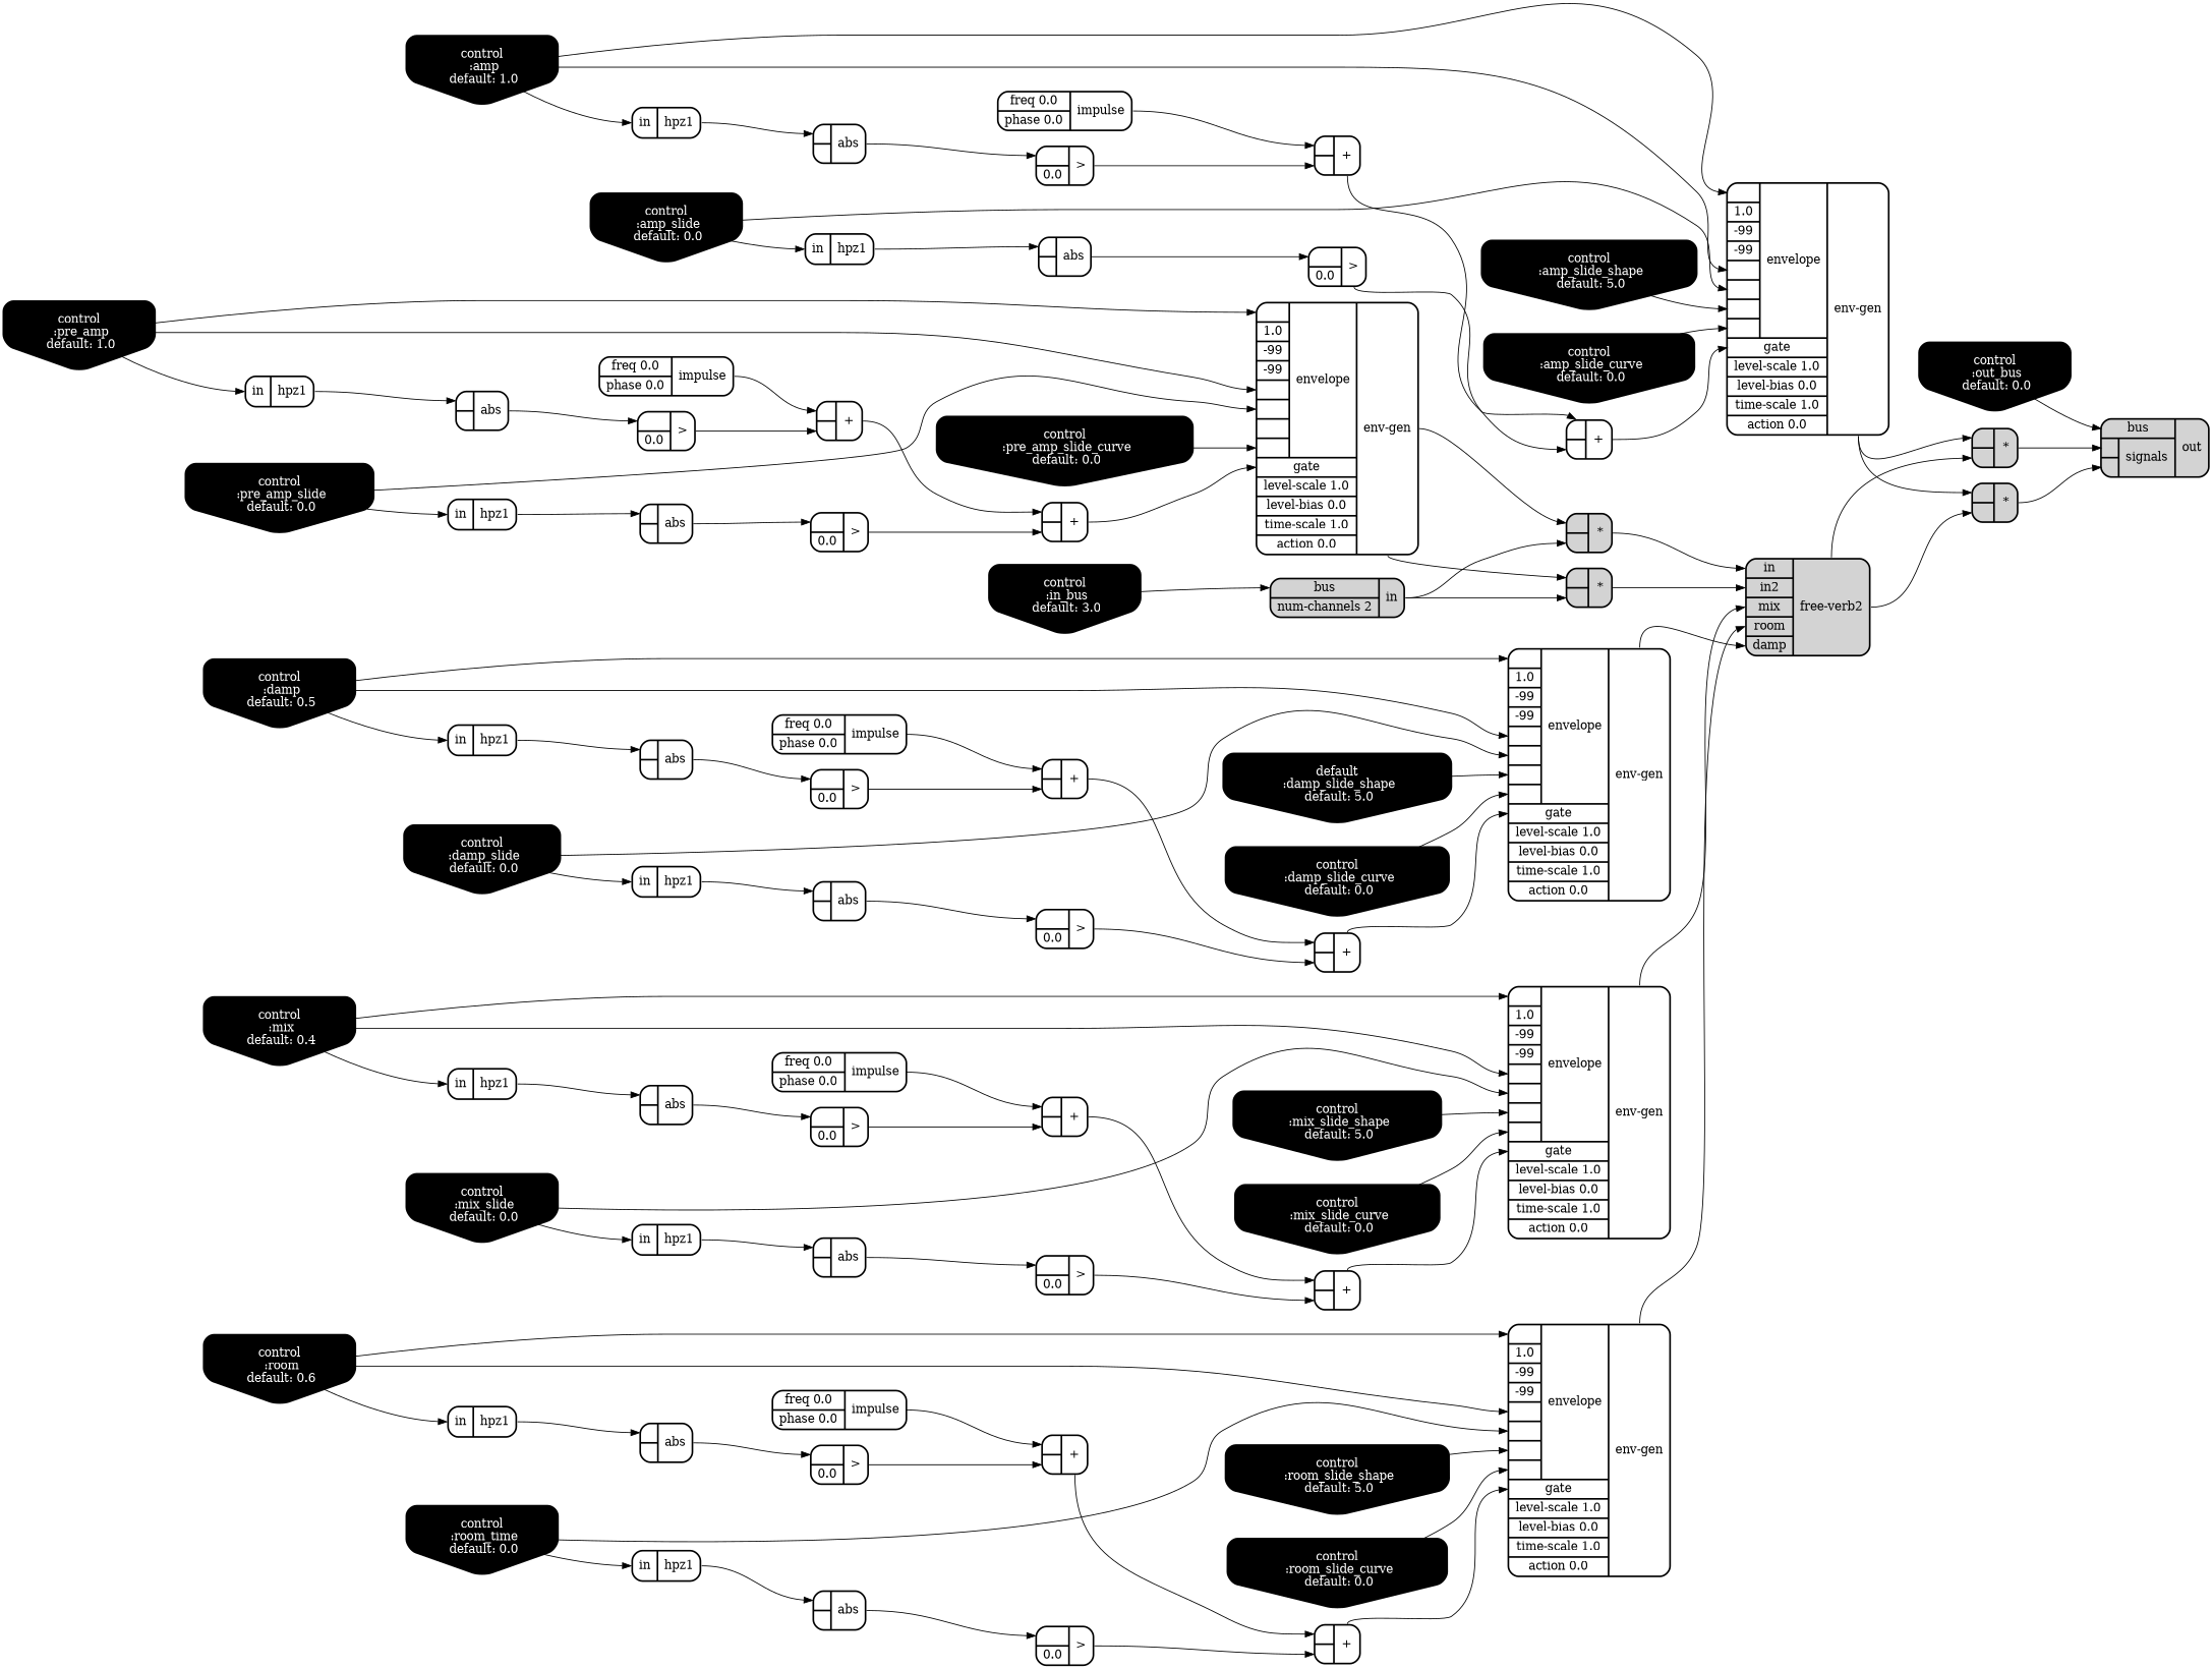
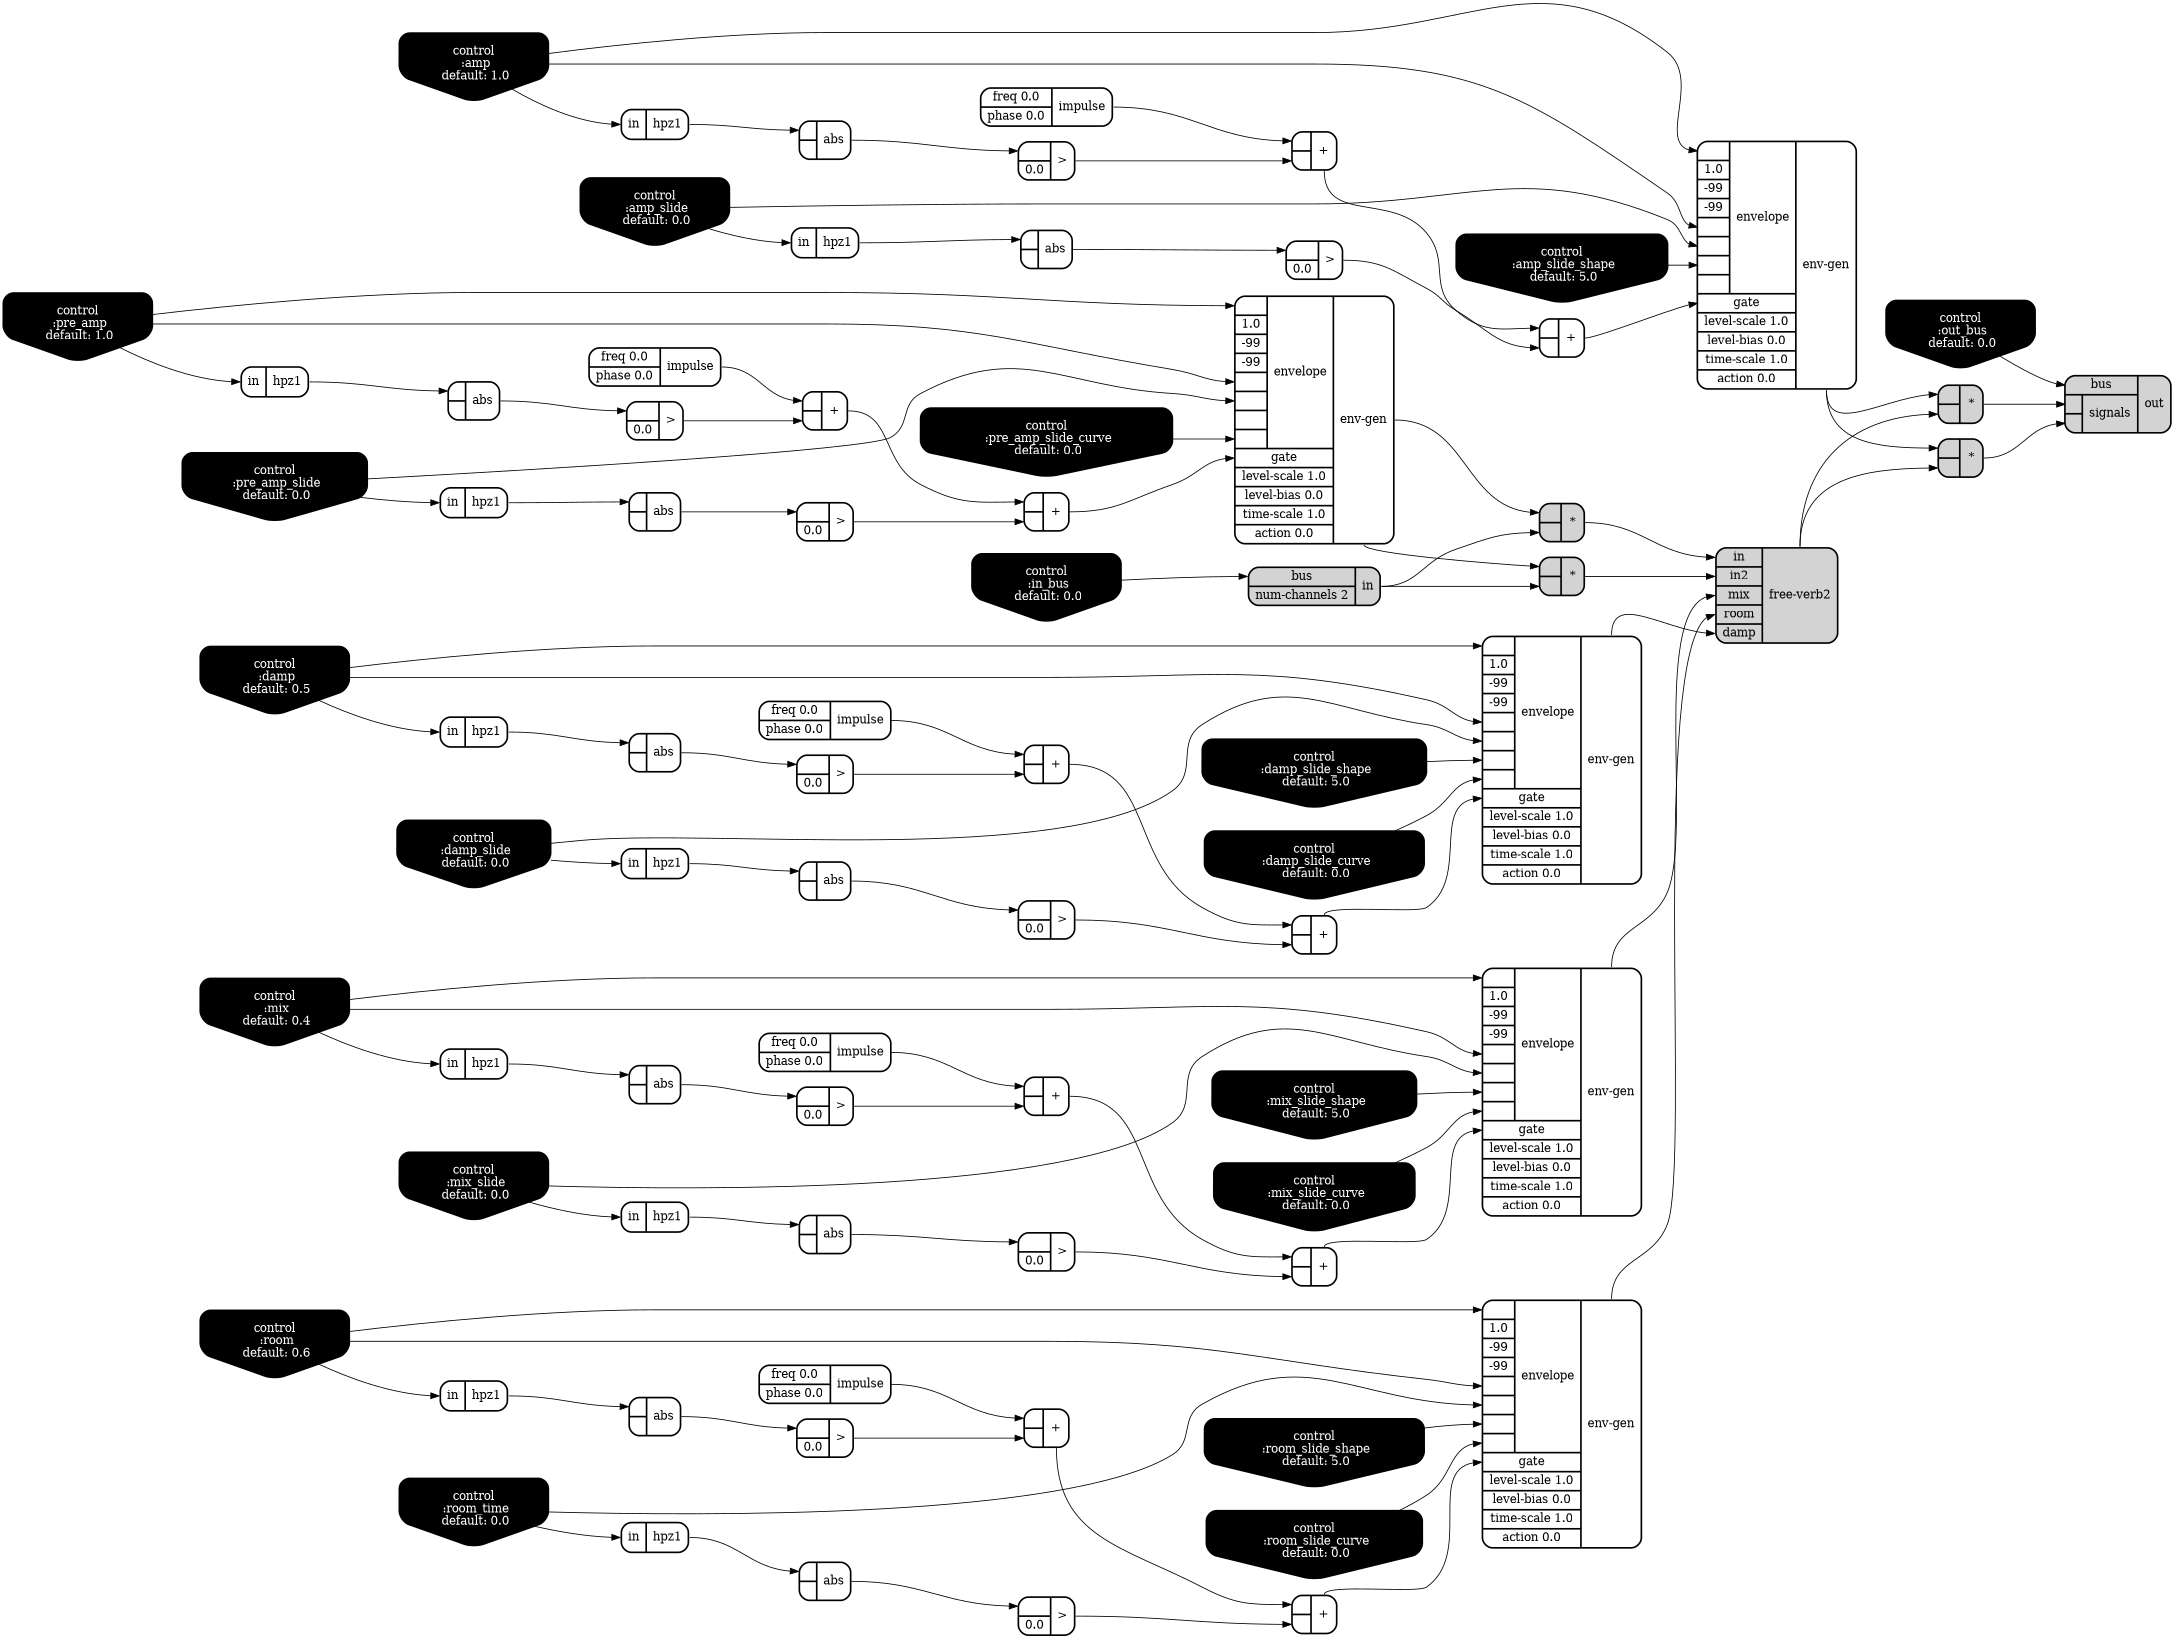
  digraph {
    rankdir=LR
    node [rankdir=LR shape=record style="bold, rounded"]
    edge [headport=a tailport=__UG_NAME__]
    n1 [label="{{ <a> |<b> } |<__UG_NAME__>* }" style="filled, bold, rounded"]
    n2 [label="{{ <in> in|<in2> in2|<mix> mix|<room> room|<damp> damp} |<__UG_NAME__>free-verb2 }" style="filled, bold, rounded"]
    n3 [label="{{ <a> |<b> } |<__UG_NAME__>* }" style="filled, bold, rounded"]
    n4 [label="{{ <a> |<b> } |<__UG_NAME__>* }" style="filled, bold, rounded"]
    n5 [label="{{ <a> |<b> } |<__UG_NAME__>* }" style="filled, bold, rounded"]
    n6 [label="{{ <bus> bus|{{<signals___binary____op____u____gen___0>|<signals___binary____op____u____gen___1>}|signals}} |<__UG_NAME__>out }" style="filled, bold, rounded"]
    n7 [label="{{ <a> |<b> } |<__UG_NAME__>+ }"]
    n8 [label="{{ <a> |<b> } |<__UG_NAME__>+ }"]
    n9 [label="{{ {{<envelope___control___0>|1.0|-99|-99|<envelope___control___4>|<envelope___control___5>|<envelope___control___6>|<envelope___control___7>}|envelope}|<gate> gate|<level____scale> level-scale 1.0|<level____bias> level-bias 0.0|<time____scale> time-scale 1.0|<action> action 0.0} |<__UG_NAME__>env-gen }"]
    n10 [label="{{ <a> |<b> } |<__UG_NAME__>+ }"]
    n11 [label="{{ <a> |<b> } |<__UG_NAME__>+ }"]
    n12 [label="{{ {{<envelope___control___0>|1.0|-99|-99|<envelope___control___4>|<envelope___control___5>|<envelope___control___6>|<envelope___control___7>}|envelope}|<gate> gate|<level____scale> level-scale 1.0|<level____bias> level-bias 0.0|<time____scale> time-scale 1.0|<action> action 0.0} |<__UG_NAME__>env-gen }"]
    n13 [label="{{ <a> |<b> } |<__UG_NAME__>+ }"]
    n14 [label="{{ <a> |<b> } |<__UG_NAME__>+ }"]
    n15 [label="{{ {{<envelope___control___0>|1.0|-99|-99|<envelope___control___4>|<envelope___control___5>|<envelope___control___6>|<envelope___control___7>}|envelope}|<gate> gate|<level____scale> level-scale 1.0|<level____bias> level-bias 0.0|<time____scale> time-scale 1.0|<action> action 0.0} |<__UG_NAME__>env-gen }"]
    n16 [label="{{ <a> |<b> } |<__UG_NAME__>+ }"]
    n17 [label="{{ <a> |<b> } |<__UG_NAME__>+ }"]
    n18 [label="{{ {{<envelope___control___0>|1.0|-99|-99|<envelope___control___4>|<envelope___control___5>|<envelope___control___6>|<envelope___control___7>}|envelope}|<gate> gate|<level____scale> level-scale 1.0|<level____bias> level-bias 0.0|<time____scale> time-scale 1.0|<action> action 0.0} |<__UG_NAME__>env-gen }"]
    n19 [label="{{ <a> |<b> } |<__UG_NAME__>+ }"]
    n20 [label="{{ <a> |<b> } |<__UG_NAME__>+ }"]
    n21 [label="{{ {{<envelope___control___0>|1.0|-99|-99|<envelope___control___4>|<envelope___control___5>|<envelope___control___6>|<envelope___control___7>}|envelope}|<gate> gate|<level____scale> level-scale 1.0|<level____bias> level-bias 0.0|<time____scale> time-scale 1.0|<action> action 0.0} |<__UG_NAME__>env-gen }"]
    n22 [label="{{ <a> |<b> 0.0} |<__UG_NAME__>\> }"]
    n23 [label="{{ <a> |<b> 0.0} |<__UG_NAME__>\> }"]
    n24 [label="{{ <a> |<b> 0.0} |<__UG_NAME__>\> }"]
    n25 [label="{{ <a> |<b> 0.0} |<__UG_NAME__>\> }"]
    n26 [label="{{ <a> |<b> 0.0} |<__UG_NAME__>\> }"]
    n27 [label="{{ <a> |<b> 0.0} |<__UG_NAME__>\> }"]
    n28 [label="{{ <a> |<b> 0.0} |<__UG_NAME__>\> }"]
    n29 [label="{{ <a> |<b> 0.0} |<__UG_NAME__>\> }"]
    n30 [label="{{ <a> |<b> 0.0} |<__UG_NAME__>\> }"]
    n31 [label="{{ <a> |<b> 0.0} |<__UG_NAME__>\> }"]
    n32 [label="{{ <a> |<b> } |<__UG_NAME__>abs }"]
    n33 [label="{{ <a> |<b> } |<__UG_NAME__>abs }"]
    n34 [label="{{ <a> |<b> } |<__UG_NAME__>abs }"]
    n35 [label="{{ <a> |<b> } |<__UG_NAME__>abs }"]
    n36 [label="{{ <a> |<b> } |<__UG_NAME__>abs }"]
    n37 [label="{{ <a> |<b> } |<__UG_NAME__>abs }"]
    n38 [label="{{ <a> |<b> } |<__UG_NAME__>abs }"]
    n39 [label="{{ <a> |<b> } |<__UG_NAME__>abs }"]
    n40 [label="{{ <a> |<b> } |<__UG_NAME__>abs }"]
    n41 [label="{{ <a> |<b> } |<__UG_NAME__>abs }"]
    n42 [fillcolor=black fontcolor=white label="control\n :amp\n default: 1.0" shape=invhouse style="rounded, filled, bold" rankdir=""]
    n43 [label="{{ <in> in} |<__UG_NAME__>hpz1 }"]
    n44 [fillcolor=black fontcolor=white label="control\n :amp_slide\n default: 0.0" shape=invhouse style="rounded, filled, bold" rankdir=""]
    n45 [label="{{ <in> in} |<__UG_NAME__>hpz1 }"]
    n46 [fillcolor=black fontcolor=white label="control\n :amp_slide_shape\n default: 5.0" shape=invhouse style="rounded, filled, bold" rankdir=""]
-   n47 [fillcolor=black fontcolor=white label="control\n :amp_slide_curve\n default: 0.0" shape=invhouse style="rounded, filled, bold" rankdir=""]
    n48 [fillcolor=black fontcolor=white label="control\n :mix\n default: 0.4" shape=invhouse style="rounded, filled, bold" rankdir=""]
    n49 [label="{{ <in> in} |<__UG_NAME__>hpz1 }"]
    n50 [fillcolor=black fontcolor=white label="control\n :mix_slide\n default: 0.0" shape=invhouse style="rounded, filled, bold" rankdir=""]
    n51 [label="{{ <in> in} |<__UG_NAME__>hpz1 }"]
    n52 [fillcolor=black fontcolor=white label="control\n :mix_slide_shape\n default: 5.0" shape=invhouse style="rounded, filled, bold" rankdir=""]
    n53 [fillcolor=black fontcolor=white label="control\n :mix_slide_curve\n default: 0.0" shape=invhouse style="rounded, filled, bold" rankdir=""]
    n54 [fillcolor=black fontcolor=white label="control\n :pre_amp\n default: 1.0" shape=invhouse style="rounded, filled, bold" rankdir=""]
    n55 [label="{{ <in> in} |<__UG_NAME__>hpz1 }"]
    n56 [fillcolor=black fontcolor=white label="control\n :pre_amp_slide\n default: 0.0" shape=invhouse style="rounded, filled, bold" rankdir=""]
    n57 [label="{{ <in> in} |<__UG_NAME__>hpz1 }"]
    n58 [fillcolor=black fontcolor=white label="control\n :pre_amp_slide_curve\n default: 0.0" shape=invhouse style="rounded, filled, bold" rankdir=""]
    n59 [fillcolor=black fontcolor=white label="control\n :room\n default: 0.6" shape=invhouse style="rounded, filled, bold" rankdir=""]
    n60 [label="{{ <in> in} |<__UG_NAME__>hpz1 }"]
    n61 [fillcolor=black fontcolor=white label="control\n :room_time\n default: 0.0" shape=invhouse style="rounded, filled, bold" rankdir=""]
    n62 [label="{{ <in> in} |<__UG_NAME__>hpz1 }"]
    n63 [fillcolor=black fontcolor=white label="control\n :room_slide_shape\n default: 5.0" shape=invhouse style="rounded, filled, bold" rankdir=""]
    n64 [fillcolor=black fontcolor=white label="control\n :room_slide_curve\n default: 0.0" shape=invhouse style="rounded, filled, bold" rankdir=""]
    n65 [fillcolor=black fontcolor=white label="control\n :damp\n default: 0.5" shape=invhouse style="rounded, filled, bold" rankdir=""]
    n66 [label="{{ <in> in} |<__UG_NAME__>hpz1 }"]
    n67 [fillcolor=black fontcolor=white label="control\n :damp_slide\n default: 0.0" shape=invhouse style="rounded, filled, bold" rankdir=""]
    n68 [label="{{ <in> in} |<__UG_NAME__>hpz1 }"]
-   n69 [fillcolor=black fontcolor=white label="default\n :damp_slide_shape\n default: 5.0" shape=invhouse style="rounded, filled, bold" rankdir=""]
+   n69 [fillcolor=black fontcolor=white label="control\n :damp_slide_shape\n default: 5.0" shape=invhouse style="rounded, filled, bold" rankdir=""]
    n70 [fillcolor=black fontcolor=white label="control\n :damp_slide_curve\n default: 0.0" shape=invhouse style="rounded, filled, bold" rankdir=""]
-   n71 [fillcolor=black fontcolor=white label="control\n :in_bus\n default: 3.0" shape=invhouse style="rounded, filled, bold" rankdir=""]
+   n71 [fillcolor=black fontcolor=white label="control\n :in_bus\n default: 0.0" shape=invhouse style="rounded, filled, bold" rankdir=""]
    n72 [label="{{ <bus> bus|<num____channels> num-channels 2} |<__UG_NAME__>in }" style="filled, bold, rounded"]
    n73 [fillcolor=black fontcolor=white label="control\n :out_bus\n default: 0.0" shape=invhouse style="rounded, filled, bold" rankdir=""]
    n74 [label="{{ <freq> freq 0.0|<phase> phase 0.0} |<__UG_NAME__>impulse }"]
    n75 [label="{{ <freq> freq 0.0|<phase> phase 0.0} |<__UG_NAME__>impulse }"]
    n76 [label="{{ <freq> freq 0.0|<phase> phase 0.0} |<__UG_NAME__>impulse }"]
    n77 [label="{{ <freq> freq 0.0|<phase> phase 0.0} |<__UG_NAME__>impulse }"]
    n78 [label="{{ <freq> freq 0.0|<phase> phase 0.0} |<__UG_NAME__>impulse }"]
    n1 -> n2 [headport=in]
    n2 -> n3 [headport=b]
    n2 -> n4 [headport=b]
    n3 -> n6 [headport=signals___binary____op____u____gen___0]
    n4 -> n6 [headport=signals___binary____op____u____gen___1]
    n5 -> n2 [headport=in2]
    n7 -> n8
    n8 -> n9 [headport=gate]
    n9 -> n2 [headport=damp]
    n10 -> n11
    n11 -> n12 [headport=gate]
    n12 -> n1
    n12 -> n5
    n13 -> n14
    n14 -> n15 [headport=gate]
    n15 -> n2 [headport=mix]
    n16 -> n17
    n17 -> n18 [headport=gate]
    n18 -> n2 [headport=room]
    n19 -> n20
    n20 -> n21 [headport=gate]
    n21 -> n3
    n21 -> n4
    n22 -> n7 [headport=b]
    n23 -> n8 [headport=b]
    n24 -> n10 [headport=b]
    n25 -> n11 [headport=b]
    n26 -> n16 [headport=b]
    n27 -> n20 [headport=b]
    n28 -> n13 [headport=b]
    n29 -> n14 [headport=b]
    n30 -> n17 [headport=b]
    n31 -> n19 [headport=b]
    n32 -> n22
    n33 -> n23
    n34 -> n24
    n35 -> n25
    n36 -> n26
    n37 -> n27
    n38 -> n28
    n39 -> n29
    n40 -> n30
    n41 -> n31
    n42 -> n21 [headport=envelope___control___0]
    n42 -> n21 [headport=envelope___control___4]
    n42 -> n43 [headport=in]
    n43 -> n41
    n44 -> n21 [headport=envelope___control___5]
    n44 -> n45 [headport=in]
    n45 -> n37
    n46 -> n21 [headport=envelope___control___6]
-   n47 -> n21 [headport=envelope___control___7]
    n48 -> n15 [headport=envelope___control___0]
    n48 -> n15 [headport=envelope___control___4]
    n48 -> n49 [headport=in]
    n49 -> n38
    n50 -> n15 [headport=envelope___control___5]
    n50 -> n51 [headport=in]
    n51 -> n39
    n52 -> n15 [headport=envelope___control___6]
    n53 -> n15 [headport=envelope___control___7]
    n54 -> n12 [headport=envelope___control___0]
    n54 -> n12 [headport=envelope___control___4]
    n54 -> n55 [headport=in]
    n55 -> n34
    n56 -> n12 [headport=envelope___control___5]
    n56 -> n57 [headport=in]
    n57 -> n35
    n58 -> n12 [headport=envelope___control___7]
    n59 -> n18 [headport=envelope___control___0]
    n59 -> n18 [headport=envelope___control___4]
    n59 -> n60 [headport=in]
    n60 -> n36
    n61 -> n18 [headport=envelope___control___5]
    n61 -> n62 [headport=in]
    n62 -> n40
    n63 -> n18 [headport=envelope___control___6]
    n64 -> n18 [headport=envelope___control___7]
    n65 -> n9 [headport=envelope___control___0]
    n65 -> n9 [headport=envelope___control___4]
    n65 -> n66 [headport=in]
    n66 -> n32
    n67 -> n9 [headport=envelope___control___5]
    n67 -> n68 [headport=in]
    n68 -> n33
    n69 -> n9 [headport=envelope___control___6]
    n70 -> n9 [headport=envelope___control___7]
    n71 -> n72 [headport=bus]
    n72 -> n1 [headport=b]
    n72 -> n5 [headport=b]
    n73 -> n6 [headport=bus]
    n74 -> n7
    n75 -> n10
    n76 -> n13
    n77 -> n16
    n78 -> n19
  }
